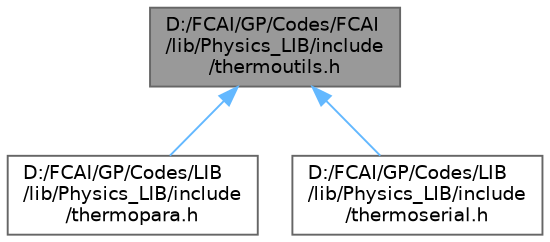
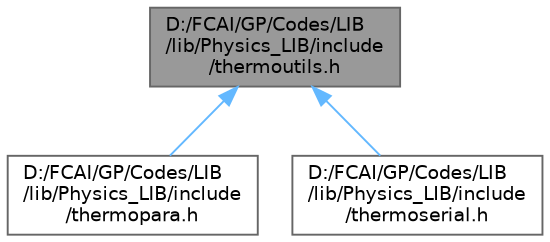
  digraph {
    node [color=grey40 fillcolor=white fontname=Helvetica fontsize=10 shape=box style=filled]
    edge [color=steelblue1 dir=back fontname=Helvetica fontsize=10 labelfontname=Helvetica labelfontsize=10 style=solid]
-   n1 [color=gray40 fillcolor=grey60 fontcolor=black height=0.2 label="D:/FCAI/GP/Codes/FCAI\l/lib/Physics_LIB/include\l/thermoutils.h" width=0.4]
+   n1 [color=gray40 fillcolor=grey60 fontcolor=black height=0.2 label="D:/FCAI/GP/Codes/LIB\l/lib/Physics_LIB/include\l/thermoutils.h" width=0.4]
    n2 [height=0.2 label="D:/FCAI/GP/Codes/LIB\l/lib/Physics_LIB/include\l/thermopara.h" width=0.4]
    n3 [height=0.2 label="D:/FCAI/GP/Codes/LIB\l/lib/Physics_LIB/include\l/thermoserial.h" width=0.4]
    n1 -> n2
    n1 -> n3
  }
